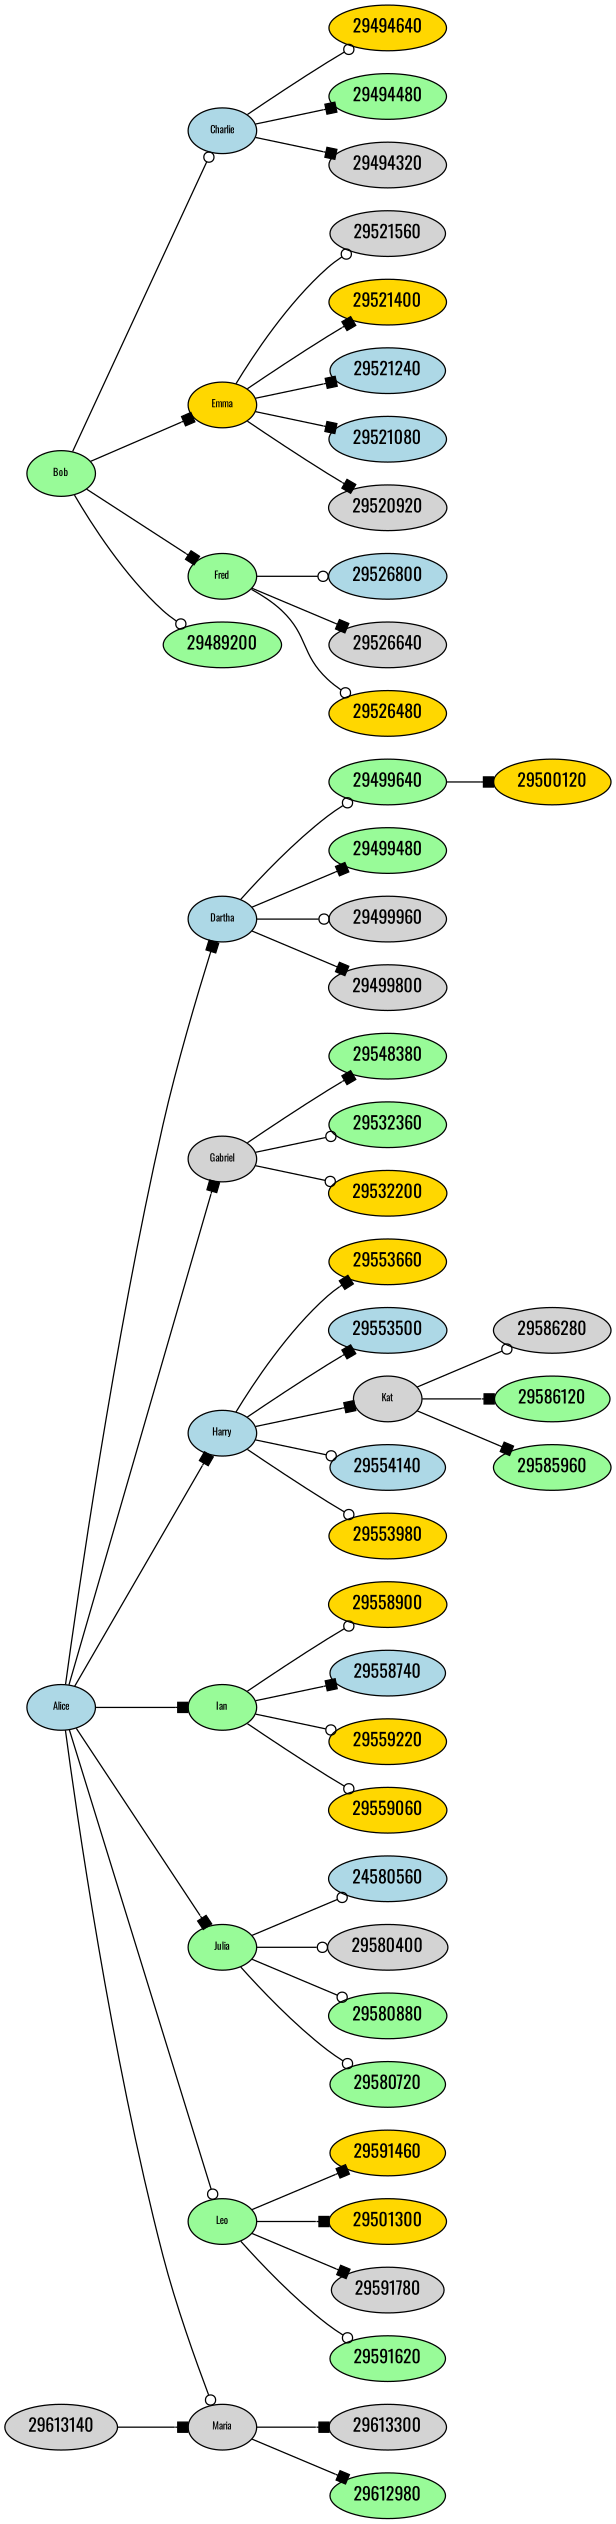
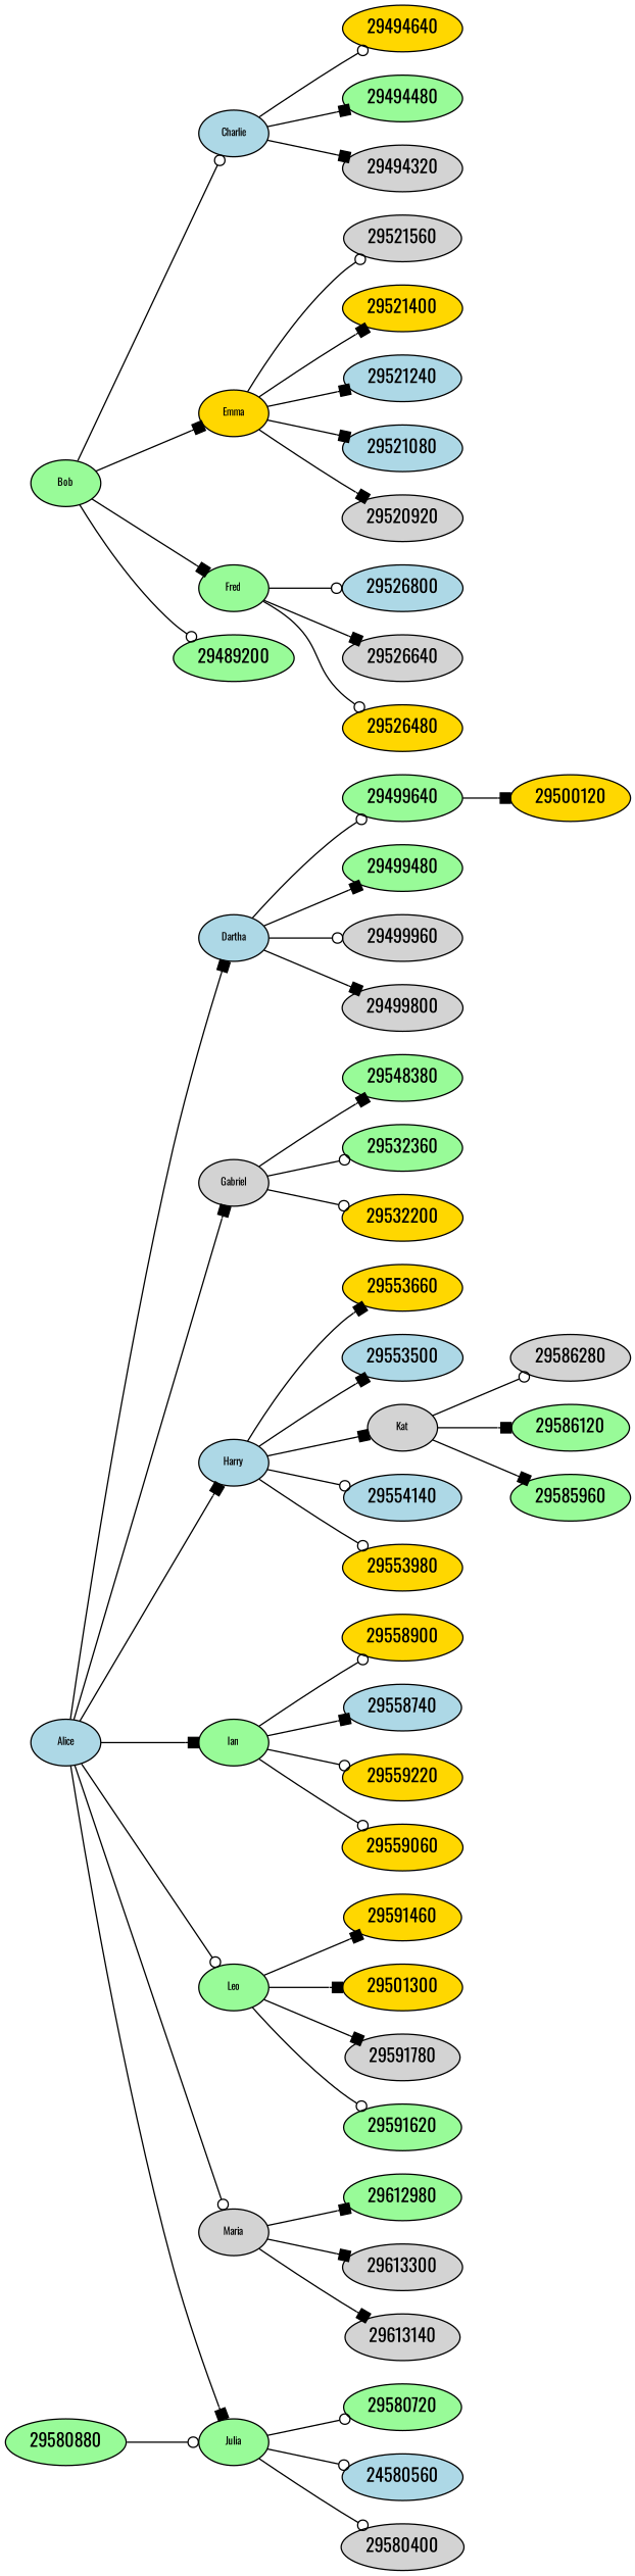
  digraph {
    fontname=Oswald
    rankdir=LR
    node [fillcolor=palegreen fontname=Oswald style=filled]
    edge [arrowhead=box fontname=Oswald fontsize=8]
    n1 [fillcolor=lightblue fontsize=8 label=Alice]
    n2 [fillcolor=lightgrey fontsize=8 label=Gabriel]
    n3 [fillcolor=lightblue fontsize=8 label=Harry]
    n4 [fontsize=8 label=Ian]
    n5 [fontsize=8 label=Julia]
    n6 [fontsize=8 label=Leo]
    n7 [fillcolor=lightgrey fontsize=8 label=Maria]
    n8 [fillcolor=lightblue fontsize=8 label=Dartha]
    29532360
    29532200 [fillcolor=gold]
    29548380
    n12 [fillcolor=lightgrey fontsize=8 label=Kat]
    29554140 [fillcolor=lightblue]
    29553980 [fillcolor=gold]
    29553660 [fillcolor=gold]
    29553500 [fillcolor=lightblue]
    29559220 [fillcolor=gold]
    29559060 [fillcolor=gold]
    29558900 [fillcolor=gold]
    29558740 [fillcolor=lightblue]
    29580880
    29580720
    n23 [fillcolor=lightblue label=24580560]
    29580400 [fillcolor=lightgrey]
    29591780 [fillcolor=lightgrey]
    29591620
    29591460 [fillcolor=gold]
    n28 [fillcolor=gold label=29501300]
    29613300 [fillcolor=lightgrey]
    29613140 [fillcolor=lightgrey]
    29612980
    29499960 [fillcolor=lightgrey]
    29499800 [fillcolor=lightgrey]
    29499640
    29499480
    29586280 [fillcolor=lightgrey]
    29586120
    29585960
    29500120 [fillcolor=gold]
    n40 [fontsize=8 label=Bob]
    n41 [fillcolor=lightblue fontsize=8 label=Charlie]
    n42 [fillcolor=gold fontsize=8 label=Emma]
    n43 [fontsize=8 label=Fred]
    29489200
    29494640 [fillcolor=gold]
    29494480
    29494320 [fillcolor=lightgrey]
    29521560 [fillcolor=lightgrey]
    29521400 [fillcolor=gold]
    29521240 [fillcolor=lightblue]
    29521080 [fillcolor=lightblue]
    29520920 [fillcolor=lightgrey]
    29526800 [fillcolor=lightblue]
    29526640 [fillcolor=lightgrey]
    29526480 [fillcolor=gold]
    n1 -> n2
    n1 -> n3
    n1 -> n4
    n1 -> n5
    n1 -> n6 [arrowhead=odot]
    n1 -> n7 [arrowhead=odot]
    n1 -> n8
    n2 -> 29532360 [arrowhead=odot]
    n2 -> 29532200 [arrowhead=odot]
    n2 -> 29548380
    n3 -> n12
    n3 -> 29554140 [arrowhead=odot]
    n3 -> 29553980 [arrowhead=odot]
    n3 -> 29553660
    n3 -> 29553500
    n4 -> 29559220 [arrowhead=odot]
    n4 -> 29559060 [arrowhead=odot]
    n4 -> 29558900 [arrowhead=odot]
    n4 -> 29558740
-   n5 -> 29580880 [arrowhead=odot]
+   29580880 -> n5 [arrowhead=odot]
    n5 -> 29580720 [arrowhead=odot]
    n5 -> n23 [arrowhead=odot]
    n5 -> 29580400 [arrowhead=odot]
    n6 -> 29591780
    n6 -> 29591620 [arrowhead=odot]
    n6 -> 29591460
    n6 -> n28
    n7 -> 29613300
-   29613140 -> n7
+   n7 -> 29613140
    n7 -> 29612980
    n8 -> 29499960 [arrowhead=odot]
    n8 -> 29499800
    n8 -> 29499640 [arrowhead=odot]
    n8 -> 29499480
    n12 -> 29586280 [arrowhead=odot]
    n12 -> 29586120
    n12 -> 29585960
    29499640 -> 29500120
    n40 -> n41 [arrowhead=odot]
    n40 -> n42
    n40 -> n43
    n40 -> 29489200 [arrowhead=odot]
    n41 -> 29494640 [arrowhead=odot]
    n41 -> 29494480
    n41 -> 29494320
    n42 -> 29521560 [arrowhead=odot]
    n42 -> 29521400
    n42 -> 29521240
    n42 -> 29521080
    n42 -> 29520920
    n43 -> 29526800 [arrowhead=odot]
    n43 -> 29526640
    n43 -> 29526480 [arrowhead=odot]
  }
